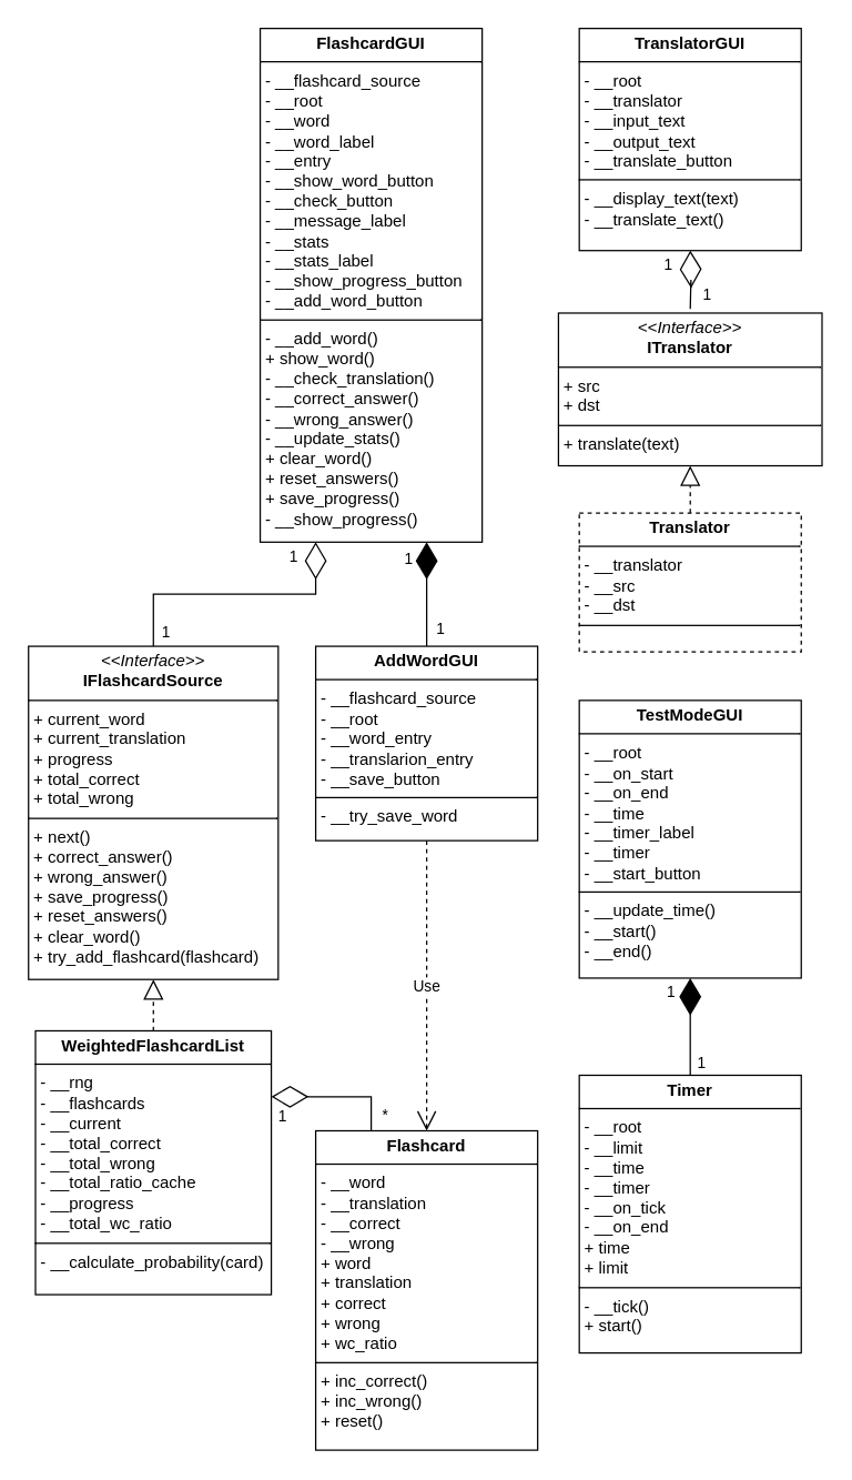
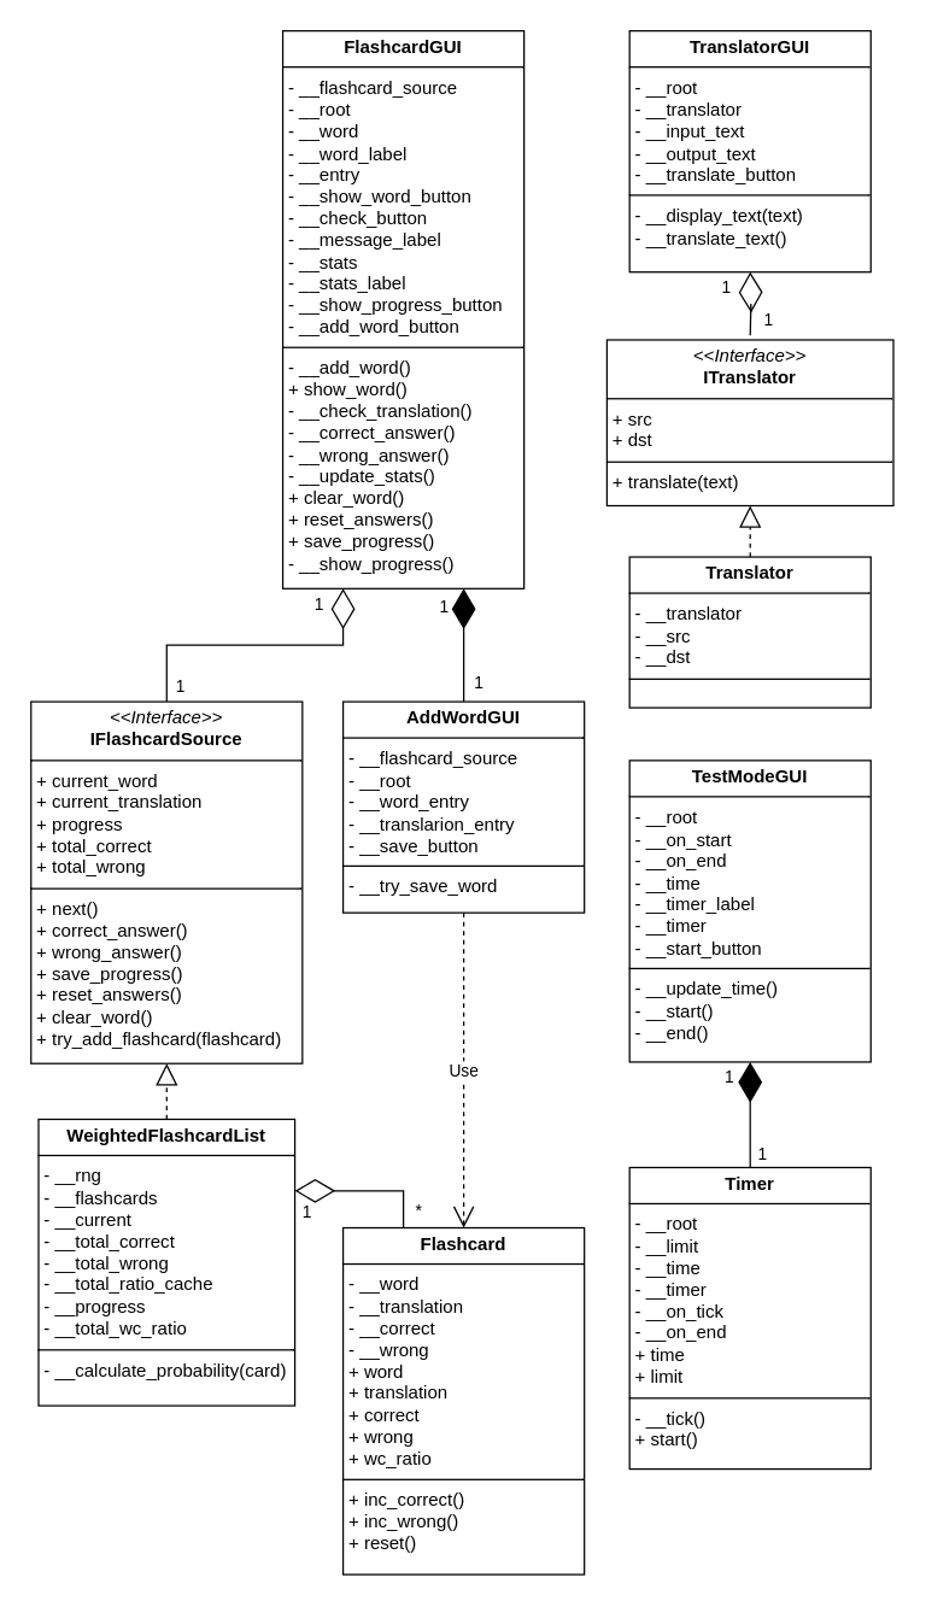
  <mxCell id="0" />
  <mxCell id="1" parent="0" />
  <mxCell id="2" value="&lt;p style=&quot;margin:0px;margin-top:4px;text-align:center;&quot;&gt;&lt;i&gt;&amp;lt;&amp;lt;Interface&amp;gt;&amp;gt;&lt;/i&gt;&lt;br&gt;&lt;b&gt;IFlashcardSource&lt;/b&gt;&lt;/p&gt;&lt;hr size=&quot;1&quot; style=&quot;border-style:solid;&quot;&gt;&lt;p style=&quot;margin:0px;margin-left:4px;&quot;&gt;+ current_word&lt;br&gt;+ current_translation&lt;/p&gt;&lt;p style=&quot;margin:0px;margin-left:4px;&quot;&gt;+ progress&lt;/p&gt;&lt;p style=&quot;margin:0px;margin-left:4px;&quot;&gt;+ total_correct&lt;/p&gt;&lt;p style=&quot;margin:0px;margin-left:4px;&quot;&gt;+ total_wrong&lt;br&gt;&lt;/p&gt;&lt;hr size=&quot;1&quot; style=&quot;border-style:solid;&quot;&gt;&lt;p style=&quot;margin:0px;margin-left:4px;&quot;&gt;+ next()&lt;/p&gt;&lt;p style=&quot;margin:0px;margin-left:4px;&quot;&gt;+ correct_answer()&lt;/p&gt;&lt;p style=&quot;margin:0px;margin-left:4px;&quot;&gt;+ wrong_answer()&lt;/p&gt;&lt;p style=&quot;margin:0px;margin-left:4px;&quot;&gt;+ save_progress()&lt;/p&gt;&lt;p style=&quot;margin:0px;margin-left:4px;&quot;&gt;+ reset_answers()&lt;/p&gt;&lt;p style=&quot;margin:0px;margin-left:4px;&quot;&gt;+ clear_word()&lt;/p&gt;&lt;p style=&quot;margin:0px;margin-left:4px;&quot;&gt;+ try_add_flashcard(flashcard)&lt;br&gt;&lt;/p&gt;&lt;p style=&quot;margin:0px;margin-left:4px;&quot;&gt;&lt;br&gt;&lt;/p&gt;" style="verticalAlign=top;align=left;overflow=fill;html=1;whiteSpace=wrap;" parent="1" vertex="1"><mxGeometry x="20" y="465" width="180" height="240" as="geometry" /></mxCell>
  <mxCell id="3" value="&lt;p style=&quot;margin:0px;margin-top:4px;text-align:center;&quot;&gt;&lt;b&gt;FlashcardGUI&lt;/b&gt;&lt;/p&gt;&lt;hr size=&quot;1&quot; style=&quot;border-style:solid;&quot;&gt;&lt;p style=&quot;margin:0px;margin-left:4px;&quot;&gt;- __flashcard_source&lt;/p&gt;&lt;p style=&quot;margin:0px;margin-left:4px;&quot;&gt;- __root&lt;/p&gt;&lt;p style=&quot;margin:0px;margin-left:4px;&quot;&gt;- __word&lt;br&gt;&lt;/p&gt;&lt;p style=&quot;margin:0px;margin-left:4px;&quot;&gt;- __word_label&lt;/p&gt;&lt;p style=&quot;margin:0px;margin-left:4px;&quot;&gt;- __entry&lt;/p&gt;&lt;p style=&quot;margin:0px;margin-left:4px;&quot;&gt;- __show_word_button&lt;/p&gt;&lt;p style=&quot;margin:0px;margin-left:4px;&quot;&gt;- __check_button&lt;/p&gt;&lt;p style=&quot;margin:0px;margin-left:4px;&quot;&gt;- __message_label&lt;/p&gt;&lt;p style=&quot;margin:0px;margin-left:4px;&quot;&gt;- __stats&lt;/p&gt;&lt;p style=&quot;margin:0px;margin-left:4px;&quot;&gt;- __stats_label&lt;/p&gt;&lt;p style=&quot;margin:0px;margin-left:4px;&quot;&gt;- __show_progress_button&lt;/p&gt;&lt;p style=&quot;margin:0px;margin-left:4px;&quot;&gt;- __add_word_button&lt;br&gt;&lt;/p&gt;&lt;hr size=&quot;1&quot; style=&quot;border-style:solid;&quot;&gt;&lt;p style=&quot;margin:0px;margin-left:4px;&quot;&gt;- __add_word()&lt;/p&gt;&lt;p style=&quot;margin:0px;margin-left:4px;&quot;&gt;+ show_word()&lt;/p&gt;&lt;p style=&quot;margin:0px;margin-left:4px;&quot;&gt;- __check_translation()&lt;/p&gt;&lt;p style=&quot;margin:0px;margin-left:4px;&quot;&gt;- __correct_answer()&lt;/p&gt;&lt;p style=&quot;margin:0px;margin-left:4px;&quot;&gt;- __wrong_answer()&lt;/p&gt;&lt;p style=&quot;margin:0px;margin-left:4px;&quot;&gt;- __update_stats()&lt;/p&gt;&lt;p style=&quot;margin:0px;margin-left:4px;&quot;&gt;+ clear_word()&lt;/p&gt;&lt;p style=&quot;margin:0px;margin-left:4px;&quot;&gt;+ reset_answers()&lt;/p&gt;&lt;p style=&quot;margin:0px;margin-left:4px;&quot;&gt;+ save_progress()&lt;/p&gt;&lt;p style=&quot;margin:0px;margin-left:4px;&quot;&gt;- __show_progress()&lt;br&gt;&lt;/p&gt;" style="verticalAlign=top;align=left;overflow=fill;html=1;whiteSpace=wrap;" parent="1" vertex="1"><mxGeometry x="187" y="20" width="160" height="370" as="geometry" /></mxCell>
  <mxCell id="4" value="&lt;p style=&quot;margin:0px;margin-top:4px;text-align:center;&quot;&gt;&lt;b&gt;AddWordGUI&lt;/b&gt;&lt;/p&gt;&lt;hr size=&quot;1&quot; style=&quot;border-style:solid;&quot;&gt;&lt;p style=&quot;margin:0px;margin-left:4px;&quot;&gt;- __flashcard_source&lt;/p&gt;&lt;p style=&quot;margin:0px;margin-left:4px;&quot;&gt;- __root&lt;/p&gt;&lt;p style=&quot;margin:0px;margin-left:4px;&quot;&gt;- __word_entry&lt;/p&gt;&lt;p style=&quot;margin:0px;margin-left:4px;&quot;&gt;- __translarion_entry&lt;/p&gt;&lt;p style=&quot;margin:0px;margin-left:4px;&quot;&gt;- __save_button&lt;br&gt;&lt;/p&gt;&lt;hr size=&quot;1&quot; style=&quot;border-style:solid;&quot;&gt;&lt;p style=&quot;margin:0px;margin-left:4px;&quot;&gt;- __try_save_word&lt;br&gt;&lt;/p&gt;" style="verticalAlign=top;align=left;overflow=fill;html=1;whiteSpace=wrap;" parent="1" vertex="1"><mxGeometry x="227" y="465" width="160" height="140" as="geometry" /></mxCell>
  <mxCell id="5" value="&lt;p style=&quot;margin:0px;margin-top:4px;text-align:center;&quot;&gt;&lt;b&gt;Timer&lt;/b&gt;&lt;br&gt;&lt;/p&gt;&lt;hr size=&quot;1&quot; style=&quot;border-style:solid;&quot;&gt;&lt;p style=&quot;margin:0px;margin-left:4px;&quot;&gt;- __root&lt;/p&gt;&lt;p style=&quot;margin:0px;margin-left:4px;&quot;&gt;- __limit&lt;/p&gt;&lt;p style=&quot;margin:0px;margin-left:4px;&quot;&gt;- __time&lt;/p&gt;&lt;p style=&quot;margin:0px;margin-left:4px;&quot;&gt;- __timer&lt;/p&gt;&lt;p style=&quot;margin:0px;margin-left:4px;&quot;&gt;- __on_tick&lt;/p&gt;&lt;p style=&quot;margin:0px;margin-left:4px;&quot;&gt;- __on_end&lt;/p&gt;&lt;p style=&quot;margin:0px;margin-left:4px;&quot;&gt;+ time&lt;/p&gt;&lt;p style=&quot;margin:0px;margin-left:4px;&quot;&gt;+ limit&lt;br&gt;&lt;/p&gt;&lt;hr size=&quot;1&quot; style=&quot;border-style:solid;&quot;&gt;&lt;p style=&quot;margin:0px;margin-left:4px;&quot;&gt;- __tick()&lt;/p&gt;&lt;p style=&quot;margin:0px;margin-left:4px;&quot;&gt;+ start()&lt;br&gt;&lt;/p&gt;" style="verticalAlign=top;align=left;overflow=fill;html=1;whiteSpace=wrap;" parent="1" vertex="1"><mxGeometry x="417" y="774" width="160" height="200" as="geometry" /></mxCell>
  <mxCell id="6" value="&lt;p style=&quot;margin:0px;margin-top:4px;text-align:center;&quot;&gt;&lt;b&gt;TestModeGUI&lt;/b&gt;&lt;br&gt;&lt;/p&gt;&lt;hr size=&quot;1&quot; style=&quot;border-style:solid;&quot;&gt;&lt;p style=&quot;margin:0px;margin-left:4px;&quot;&gt;- __root&lt;/p&gt;&lt;p style=&quot;margin:0px;margin-left:4px;&quot;&gt;- __on_start&lt;/p&gt;&lt;p style=&quot;margin:0px;margin-left:4px;&quot;&gt;- __on_end&lt;/p&gt;&lt;p style=&quot;margin:0px;margin-left:4px;&quot;&gt;- __time&lt;/p&gt;&lt;p style=&quot;margin:0px;margin-left:4px;&quot;&gt;- __timer_label&lt;/p&gt;&lt;p style=&quot;margin:0px;margin-left:4px;&quot;&gt;- __timer&lt;/p&gt;&lt;p style=&quot;margin:0px;margin-left:4px;&quot;&gt;- __start_button&lt;br&gt;&lt;/p&gt;&lt;hr size=&quot;1&quot; style=&quot;border-style:solid;&quot;&gt;&lt;p style=&quot;margin:0px;margin-left:4px;&quot;&gt;- __update_time()&lt;/p&gt;&lt;p style=&quot;margin:0px;margin-left:4px;&quot;&gt;- __start()&lt;/p&gt;&lt;p style=&quot;margin:0px;margin-left:4px;&quot;&gt;- __end()&lt;br&gt;&lt;/p&gt;" style="verticalAlign=top;align=left;overflow=fill;html=1;whiteSpace=wrap;" parent="1" vertex="1"><mxGeometry x="417" y="504" width="160" height="200" as="geometry" /></mxCell>
  <mxCell id="7" value="&lt;p style=&quot;margin:0px;margin-top:4px;text-align:center;&quot;&gt;&lt;i&gt;&amp;lt;&amp;lt;Interface&amp;gt;&amp;gt;&lt;/i&gt;&lt;br&gt;&lt;b&gt;ITranslator&lt;/b&gt;&lt;/p&gt;&lt;hr size=&quot;1&quot; style=&quot;border-style:solid;&quot;&gt;&lt;p style=&quot;margin:0px;margin-left:4px;&quot;&gt;+ src&lt;/p&gt;&lt;p style=&quot;margin:0px;margin-left:4px;&quot;&gt;+ dst&lt;br&gt;&lt;/p&gt;&lt;hr size=&quot;1&quot; style=&quot;border-style:solid;&quot;&gt;&lt;p style=&quot;margin:0px;margin-left:4px;&quot;&gt;+ translate(text)&lt;br&gt;&lt;/p&gt;" style="verticalAlign=top;align=left;overflow=fill;html=1;whiteSpace=wrap;" parent="1" vertex="1"><mxGeometry x="402" y="225" width="190" height="110" as="geometry" /></mxCell>
  <mxCell id="8" value="&lt;p style=&quot;margin:0px;margin-top:4px;text-align:center;&quot;&gt;&lt;b&gt;TranslatorGUI&lt;/b&gt;&lt;br&gt;&lt;/p&gt;&lt;hr size=&quot;1&quot; style=&quot;border-style:solid;&quot;&gt;&lt;p style=&quot;margin:0px;margin-left:4px;&quot;&gt;- __root&lt;/p&gt;&lt;p style=&quot;margin:0px;margin-left:4px;&quot;&gt;- __translator&lt;/p&gt;&lt;p style=&quot;margin:0px;margin-left:4px;&quot;&gt;- __input_text&lt;/p&gt;&lt;p style=&quot;margin:0px;margin-left:4px;&quot;&gt;- __output_text&lt;/p&gt;&lt;p style=&quot;margin:0px;margin-left:4px;&quot;&gt;- __translate_button&lt;br&gt;&lt;/p&gt;&lt;hr size=&quot;1&quot; style=&quot;border-style:solid;&quot;&gt;&lt;p style=&quot;margin:0px;margin-left:4px;&quot;&gt;- __display_text(text)&lt;/p&gt;&lt;p style=&quot;margin:0px;margin-left:4px;&quot;&gt;- __translate_text()&lt;br&gt;&lt;/p&gt;" style="verticalAlign=top;align=left;overflow=fill;html=1;whiteSpace=wrap;" parent="1" vertex="1"><mxGeometry x="417" y="20" width="160" height="160" as="geometry" /></mxCell>
- <mxCell id="9" value="&lt;p style=&quot;margin:0px;margin-top:4px;text-align:center;&quot;&gt;&lt;b&gt;Translator&lt;/b&gt;&lt;br&gt;&lt;/p&gt;&lt;hr size=&quot;1&quot; style=&quot;border-style:solid;&quot;&gt;&lt;p style=&quot;margin:0px;margin-left:4px;&quot;&gt;- __translator&lt;/p&gt;&lt;p style=&quot;margin:0px;margin-left:4px;&quot;&gt;- __src&lt;/p&gt;&lt;p style=&quot;margin:0px;margin-left:4px;&quot;&gt;- __dst&lt;br&gt;&lt;/p&gt;&lt;hr size=&quot;1&quot; style=&quot;border-style:solid;&quot;&gt;&lt;p style=&quot;margin:0px;margin-left:4px;&quot;&gt;&lt;br&gt;&lt;/p&gt;" style="verticalAlign=top;align=left;overflow=fill;html=1;whiteSpace=wrap;dashed=1;" parent="1" vertex="1"><mxGeometry x="417" y="369" width="160" height="100" as="geometry" /></mxCell>
+ <mxCell id="9" value="&lt;p style=&quot;margin:0px;margin-top:4px;text-align:center;&quot;&gt;&lt;b&gt;Translator&lt;/b&gt;&lt;br&gt;&lt;/p&gt;&lt;hr size=&quot;1&quot; style=&quot;border-style:solid;&quot;&gt;&lt;p style=&quot;margin:0px;margin-left:4px;&quot;&gt;- __translator&lt;/p&gt;&lt;p style=&quot;margin:0px;margin-left:4px;&quot;&gt;- __src&lt;/p&gt;&lt;p style=&quot;margin:0px;margin-left:4px;&quot;&gt;- __dst&lt;br&gt;&lt;/p&gt;&lt;hr size=&quot;1&quot; style=&quot;border-style:solid;&quot;&gt;&lt;p style=&quot;margin:0px;margin-left:4px;&quot;&gt;&lt;br&gt;&lt;/p&gt;" style="verticalAlign=top;align=left;overflow=fill;html=1;whiteSpace=wrap;" parent="1" vertex="1"><mxGeometry x="417" y="369" width="160" height="100" as="geometry" /></mxCell>
  <mxCell id="10" value="&lt;p style=&quot;margin:0px;margin-top:4px;text-align:center;&quot;&gt;&lt;b&gt;Flashcard&lt;/b&gt;&lt;br&gt;&lt;/p&gt;&lt;hr size=&quot;1&quot; style=&quot;border-style:solid;&quot;&gt;&lt;p style=&quot;margin:0px;margin-left:4px;&quot;&gt;- __word&lt;/p&gt;&lt;p style=&quot;margin:0px;margin-left:4px;&quot;&gt;- __translation&lt;/p&gt;&lt;p style=&quot;margin:0px;margin-left:4px;&quot;&gt;- __correct&lt;/p&gt;&lt;p style=&quot;margin:0px;margin-left:4px;&quot;&gt;- __wrong&lt;/p&gt;&lt;p style=&quot;margin:0px;margin-left:4px;&quot;&gt;+ word&lt;/p&gt;&lt;p style=&quot;margin:0px;margin-left:4px;&quot;&gt;+ translation&lt;/p&gt;&lt;p style=&quot;margin:0px;margin-left:4px;&quot;&gt;+ correct&lt;/p&gt;&lt;p style=&quot;margin:0px;margin-left:4px;&quot;&gt;+ wrong&lt;/p&gt;&lt;p style=&quot;margin:0px;margin-left:4px;&quot;&gt;+ wc_ratio&lt;br&gt;&lt;/p&gt;&lt;hr size=&quot;1&quot; style=&quot;border-style:solid;&quot;&gt;&lt;p style=&quot;margin:0px;margin-left:4px;&quot;&gt;+ inc_correct()&lt;/p&gt;&lt;p style=&quot;margin:0px;margin-left:4px;&quot;&gt;+ inc_wrong()&lt;/p&gt;&lt;p style=&quot;margin:0px;margin-left:4px;&quot;&gt;+ reset()&lt;br&gt;&lt;/p&gt;" style="verticalAlign=top;align=left;overflow=fill;html=1;whiteSpace=wrap;" parent="1" vertex="1"><mxGeometry x="227" y="814" width="160" height="230" as="geometry" /></mxCell>
  <mxCell id="11" value="&lt;p style=&quot;margin:0px;margin-top:4px;text-align:center;&quot;&gt;&lt;b&gt;WeightedFlashcardList&lt;/b&gt;&lt;br&gt;&lt;/p&gt;&lt;hr size=&quot;1&quot; style=&quot;border-style:solid;&quot;&gt;&lt;p style=&quot;margin:0px;margin-left:4px;&quot;&gt;- __rng&lt;/p&gt;&lt;p style=&quot;margin:0px;margin-left:4px;&quot;&gt;- __flashcards&lt;/p&gt;&lt;p style=&quot;margin:0px;margin-left:4px;&quot;&gt;- __current&lt;/p&gt;&lt;p style=&quot;margin:0px;margin-left:4px;&quot;&gt;- __total_correct&lt;/p&gt;&lt;p style=&quot;margin:0px;margin-left:4px;&quot;&gt;- __total_wrong&lt;/p&gt;&lt;p style=&quot;margin:0px;margin-left:4px;&quot;&gt;- __total_ratio_cache&lt;/p&gt;&lt;p style=&quot;margin:0px;margin-left:4px;&quot;&gt;- __progress&lt;/p&gt;&lt;p style=&quot;margin:0px;margin-left:4px;&quot;&gt;- __total_wc_ratio&lt;br&gt;&lt;/p&gt;&lt;hr size=&quot;1&quot; style=&quot;border-style:solid;&quot;&gt;&lt;p style=&quot;margin:0px;margin-left:4px;&quot;&gt;- __calculate_probability(card)&lt;br&gt;&lt;/p&gt;" style="verticalAlign=top;align=left;overflow=fill;html=1;whiteSpace=wrap;" parent="1" vertex="1"><mxGeometry x="25" y="742" width="170" height="190" as="geometry" /></mxCell>
  <mxCell id="12" value="" style="endArrow=block;dashed=1;endFill=0;endSize=12;html=1;rounded=0;exitX=0.5;exitY=0;exitDx=0;exitDy=0;entryX=0.5;entryY=1;entryDx=0;entryDy=0;edgeStyle=orthogonalEdgeStyle;" parent="1" source="11" target="2" edge="1"><mxGeometry width="160" relative="1" as="geometry"><mxPoint x="110" y="806" as="sourcePoint" /><mxPoint x="270" y="806" as="targetPoint" /></mxGeometry></mxCell>
  <mxCell id="13" value="" style="endArrow=block;dashed=1;endFill=0;endSize=12;html=1;rounded=0;entryX=0.5;entryY=1;entryDx=0;entryDy=0;exitX=0.5;exitY=0;exitDx=0;exitDy=0;edgeStyle=orthogonalEdgeStyle;" parent="1" source="9" target="7" edge="1"><mxGeometry width="160" relative="1" as="geometry"><mxPoint x="712" y="542" as="sourcePoint" /><mxPoint x="497" y="332" as="targetPoint" /></mxGeometry></mxCell>
  <mxCell id="14" value="" style="endArrow=diamondThin;endFill=1;endSize=24;html=1;rounded=0;entryX=0.75;entryY=1;entryDx=0;entryDy=0;exitX=0.5;exitY=0;exitDx=0;exitDy=0;edgeStyle=orthogonalEdgeStyle;" parent="1" source="4" target="3" edge="1"><mxGeometry width="160" relative="1" as="geometry"><mxPoint x="240" y="420" as="sourcePoint" /><mxPoint x="400" y="420" as="targetPoint" /></mxGeometry></mxCell>
  <mxCell id="15" value="1" style="edgeLabel;html=1;align=center;verticalAlign=middle;resizable=0;points=[];" parent="14" vertex="1" connectable="0"><mxGeometry x="-0.125" y="5" relative="1" as="geometry"><mxPoint x="-9" y="-31" as="offset" /></mxGeometry></mxCell>
  <mxCell id="16" value="1" style="edgeLabel;html=1;align=center;verticalAlign=middle;resizable=0;points=[];" parent="14" vertex="1" connectable="0"><mxGeometry x="-0.183" y="-2" relative="1" as="geometry"><mxPoint x="7" y="18" as="offset" /></mxGeometry></mxCell>
  <mxCell id="17" value="" style="endArrow=diamondThin;endFill=0;endSize=24;html=1;rounded=0;entryX=0.25;entryY=1;entryDx=0;entryDy=0;edgeStyle=orthogonalEdgeStyle;exitX=0.5;exitY=0;exitDx=0;exitDy=0;" parent="1" source="2" target="3" edge="1"><mxGeometry width="160" relative="1" as="geometry"><mxPoint x="100" y="400" as="sourcePoint" /><mxPoint x="220" y="430" as="targetPoint" /></mxGeometry></mxCell>
  <mxCell id="18" value="&lt;div&gt;1&lt;/div&gt;" style="edgeLabel;html=1;align=center;verticalAlign=middle;resizable=0;points=[];" parent="17" vertex="1" connectable="0"><mxGeometry x="0.882" y="-1" relative="1" as="geometry"><mxPoint x="-17" y="-1" as="offset" /></mxGeometry></mxCell>
  <mxCell id="19" value="1" style="edgeLabel;html=1;align=center;verticalAlign=middle;resizable=0;points=[];" parent="17" vertex="1" connectable="0"><mxGeometry x="-0.833" relative="1" as="geometry"><mxPoint x="8" y="5" as="offset" /></mxGeometry></mxCell>
  <mxCell id="20" value="" style="endArrow=diamondThin;endFill=0;endSize=24;html=1;rounded=0;entryX=1;entryY=0.25;entryDx=0;entryDy=0;exitX=0.25;exitY=0;exitDx=0;exitDy=0;edgeStyle=orthogonalEdgeStyle;" parent="1" source="10" target="11" edge="1"><mxGeometry width="160" relative="1" as="geometry"><mxPoint x="250" y="770" as="sourcePoint" /><mxPoint x="410" y="770" as="targetPoint" /></mxGeometry></mxCell>
  <mxCell id="21" value="1" style="edgeLabel;html=1;align=center;verticalAlign=middle;resizable=0;points=[];" parent="20" vertex="1" connectable="0"><mxGeometry x="0.731" y="-4" relative="1" as="geometry"><mxPoint x="-5" y="18" as="offset" /></mxGeometry></mxCell>
  <mxCell id="22" value="*" style="edgeLabel;html=1;align=center;verticalAlign=middle;resizable=0;points=[];" vertex="1" connectable="0" parent="20"><mxGeometry x="-0.751" relative="1" as="geometry"><mxPoint x="9" as="offset" /></mxGeometry></mxCell>
  <mxCell id="23" value="" style="endArrow=diamondThin;endFill=1;endSize=24;html=1;rounded=0;entryX=0.5;entryY=1;entryDx=0;entryDy=0;exitX=0.5;exitY=0;exitDx=0;exitDy=0;edgeStyle=orthogonalEdgeStyle;" parent="1" source="5" target="6" edge="1"><mxGeometry width="160" relative="1" as="geometry"><mxPoint x="370" y="740" as="sourcePoint" /><mxPoint x="530" y="740" as="targetPoint" /></mxGeometry></mxCell>
  <mxCell id="24" value="1" style="edgeLabel;html=1;align=center;verticalAlign=middle;resizable=0;points=[];" parent="23" vertex="1" connectable="0"><mxGeometry x="0.637" y="-3" relative="1" as="geometry"><mxPoint x="-18" y="-4" as="offset" /></mxGeometry></mxCell>
  <mxCell id="25" value="1" style="edgeLabel;html=1;align=center;verticalAlign=middle;resizable=0;points=[];" parent="23" vertex="1" connectable="0"><mxGeometry x="-0.686" relative="1" as="geometry"><mxPoint x="7" y="1" as="offset" /></mxGeometry></mxCell>
  <mxCell id="26" value="" style="endArrow=diamondThin;endFill=0;endSize=24;html=1;rounded=0;exitX=0.5;exitY=0;exitDx=0;exitDy=0;entryX=0.5;entryY=1;entryDx=0;entryDy=0;edgeStyle=orthogonalEdgeStyle;" parent="1" target="8" edge="1"><mxGeometry width="160" relative="1" as="geometry"><mxPoint x="497" y="222" as="sourcePoint" /><mxPoint x="660" y="184" as="targetPoint" /></mxGeometry></mxCell>
  <mxCell id="27" value="1" style="edgeLabel;html=1;align=center;verticalAlign=middle;resizable=0;points=[];" parent="26" vertex="1" connectable="0"><mxGeometry x="0.34" y="-2" relative="1" as="geometry"><mxPoint x="-19" y="-5" as="offset" /></mxGeometry></mxCell>
  <mxCell id="28" value="1" style="edgeLabel;html=1;align=center;verticalAlign=middle;resizable=0;points=[];" parent="26" vertex="1" connectable="0"><mxGeometry x="-0.639" y="2" relative="1" as="geometry"><mxPoint x="13" y="-2" as="offset" /></mxGeometry></mxCell>
  <mxCell id="29" value="Use" style="endArrow=open;endSize=12;dashed=1;html=1;rounded=0;exitX=0.5;exitY=1;exitDx=0;exitDy=0;entryX=0.5;entryY=0;entryDx=0;entryDy=0;edgeStyle=orthogonalEdgeStyle;" edge="1" parent="1" source="4" target="10"><mxGeometry width="160" relative="1" as="geometry"><mxPoint x="300" y="700" as="sourcePoint" /><mxPoint x="460" y="700" as="targetPoint" /></mxGeometry></mxCell>
